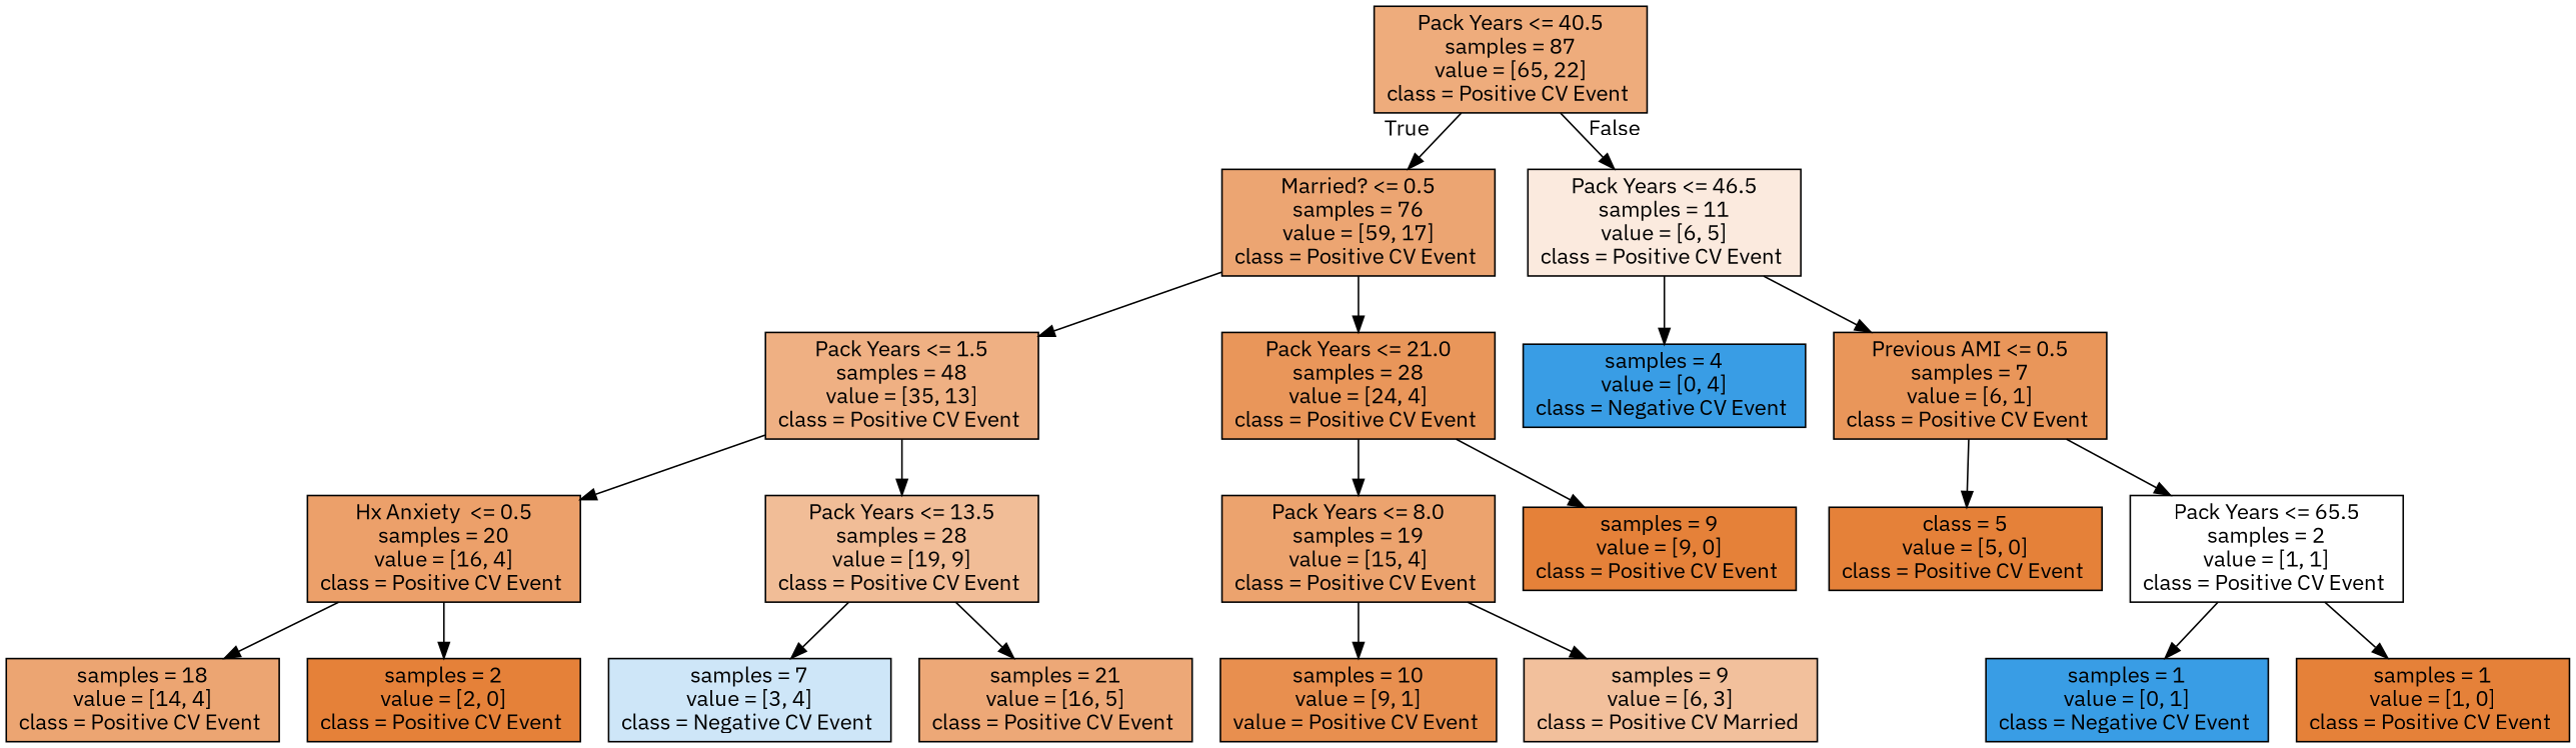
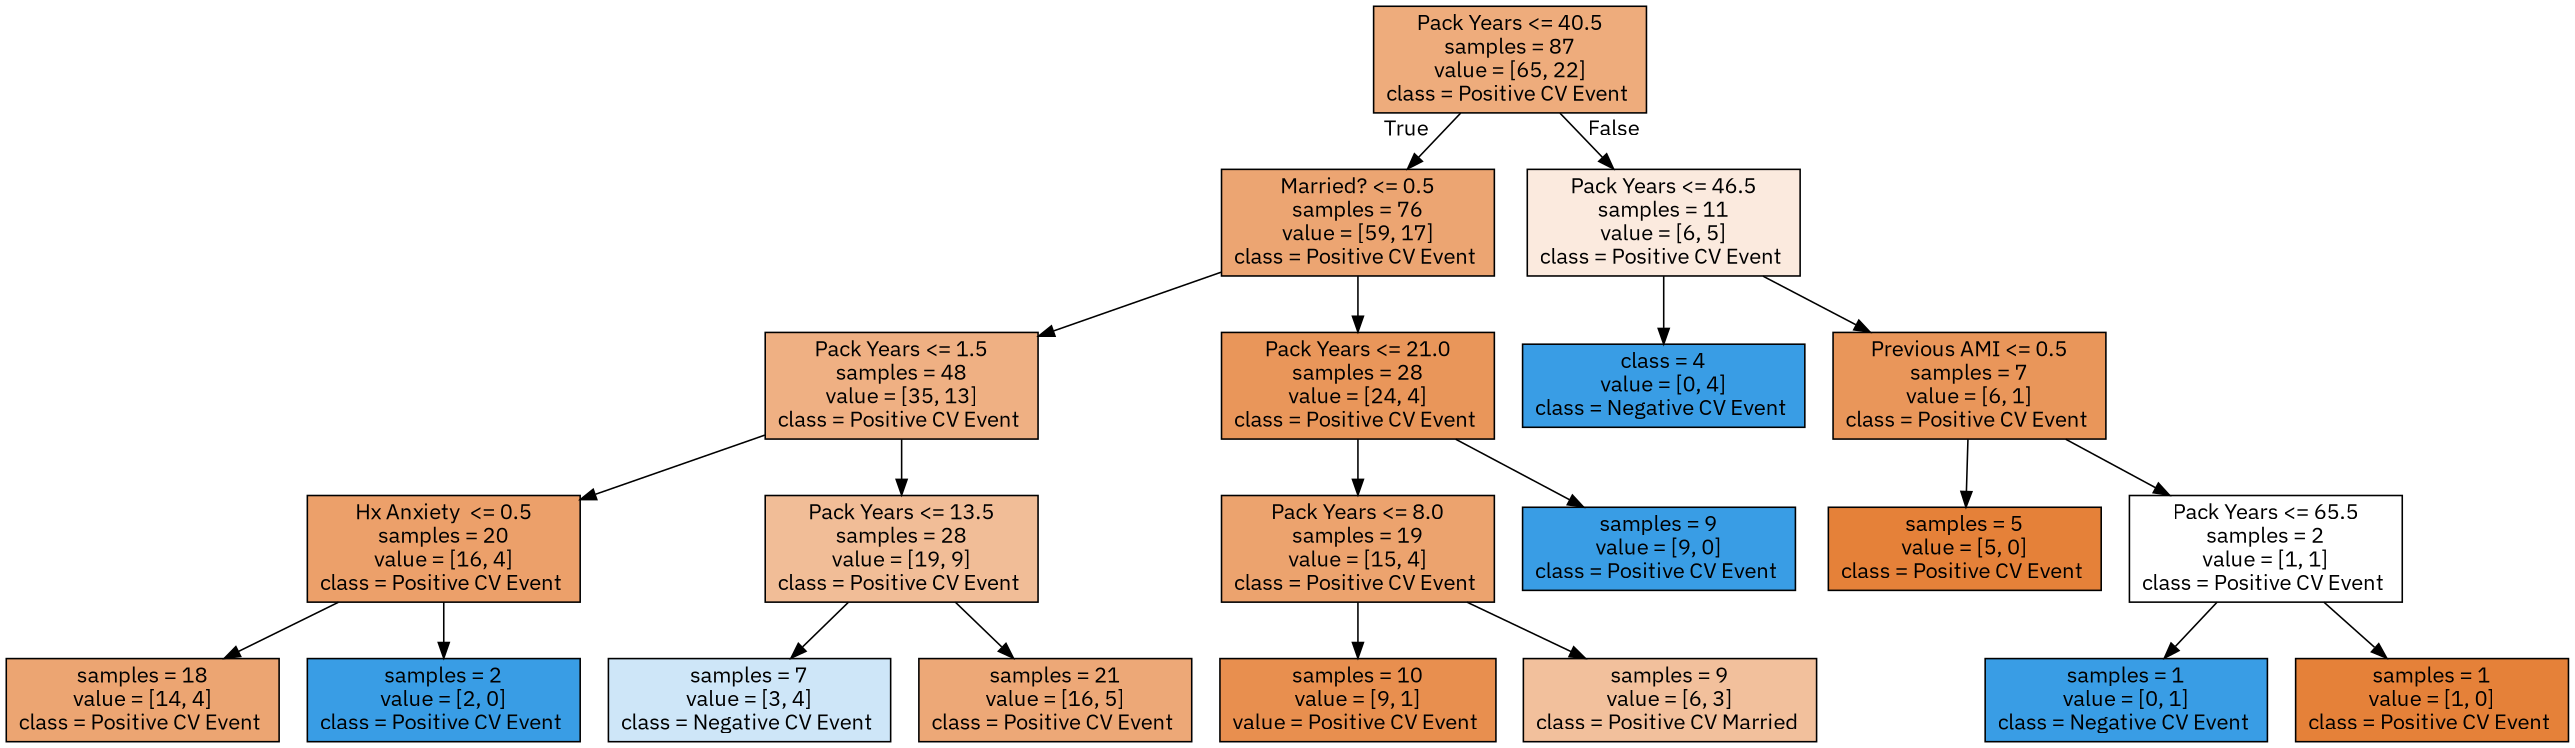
  digraph {
    fontname="IBM Plex Sans"
    node [color=black fillcolor="#e58139" fontname="IBM Plex Sans" shape=box style=filled]
    edge [fontname="IBM Plex Sans"]
    n1 [fillcolor="#eeac7c" label="Pack Years <= 40.5\nsamples = 87\nvalue = [65, 22]\nclass = Positive CV Event "]
    n2 [fillcolor="#eca572" label="Married? <= 0.5\nsamples = 76\nvalue = [59, 17]\nclass = Positive CV Event "]
    n3 [fillcolor="#fbeade" label="Pack Years <= 46.5\nsamples = 11\nvalue = [6, 5]\nclass = Positive CV Event "]
    n4 [fillcolor="#efb083" label="Pack Years <= 1.5\nsamples = 48\nvalue = [35, 13]\nclass = Positive CV Event "]
    n5 [fillcolor="#e9965a" label="Pack Years <= 21.0\nsamples = 28\nvalue = [24, 4]\nclass = Positive CV Event "]
-   n6 [fillcolor="#399de5" label="samples = 4\nvalue = [0, 4]\nclass = Negative CV Event "]
+   n6 [fillcolor="#399de5" label="class = 4\nvalue = [0, 4]\nclass = Negative CV Event "]
    n7 [fillcolor="#e9965a" label="Previous AMI <= 0.5\nsamples = 7\nvalue = [6, 1]\nclass = Positive CV Event "]
    n8 [fillcolor="#eca06a" label="Hx Anxiety  <= 0.5\nsamples = 20\nvalue = [16, 4]\nclass = Positive CV Event "]
    n9 [fillcolor="#f1bd97" label="Pack Years <= 13.5\nsamples = 28\nvalue = [19, 9]\nclass = Positive CV Event "]
    n10 [fillcolor="#eca36e" label="Pack Years <= 8.0\nsamples = 19\nvalue = [15, 4]\nclass = Positive CV Event "]
-   n11 [label="samples = 9\nvalue = [9, 0]\nclass = Positive CV Event "]
+   n11 [fillcolor="#399de5" label="samples = 9\nvalue = [9, 0]\nclass = Positive CV Event "]
    n12 [fillcolor="#eca572" label="samples = 18\nvalue = [14, 4]\nclass = Positive CV Event "]
-   n13 [label="samples = 2\nvalue = [2, 0]\nclass = Positive CV Event "]
+   n13 [fillcolor="#399de5" label="samples = 2\nvalue = [2, 0]\nclass = Positive CV Event "]
    n14 [fillcolor="#cee6f8" label="samples = 7\nvalue = [3, 4]\nclass = Negative CV Event "]
    n15 [fillcolor="#eda877" label="samples = 21\nvalue = [16, 5]\nclass = Positive CV Event "]
    n16 [fillcolor="#e88f4f" label="samples = 10\nvalue = [9, 1]\nvalue = Positive CV Event "]
    n17 [fillcolor="#f2c09c" label="samples = 9\nvalue = [6, 3]\nclass = Positive CV Married "]
-   n18 [label="class = 5\nvalue = [5, 0]\nclass = Positive CV Event "]
+   n18 [label="samples = 5\nvalue = [5, 0]\nclass = Positive CV Event "]
    n19 [fillcolor="#ffffff" label="Pack Years <= 65.5\nsamples = 2\nvalue = [1, 1]\nclass = Positive CV Event "]
    n20 [fillcolor="#399de5" label="samples = 1\nvalue = [0, 1]\nclass = Negative CV Event "]
    n21 [label="samples = 1\nvalue = [1, 0]\nclass = Positive CV Event "]
    n1 -> n2 [headlabel=True labelangle=45 labeldistance=2.5]
    n1 -> n3 [headlabel=False labelangle=-45 labeldistance=2.5]
    n2 -> n4
    n2 -> n5
    n3 -> n6
    n3 -> n7
    n4 -> n8
    n4 -> n9
    n5 -> n10
    n5 -> n11
    n7 -> n18
    n7 -> n19
    n8 -> n12
    n8 -> n13
    n9 -> n14
    n9 -> n15
    n10 -> n16
    n10 -> n17
    n19 -> n20
    n19 -> n21
  }
